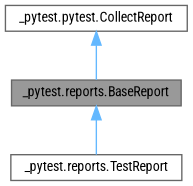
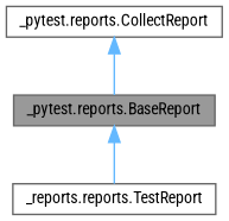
  digraph {
    fontname="Roboto Condensed"
    node [color=gray40 fillcolor=white fontname="Roboto Condensed" fontsize=10 shape=box style=filled]
    edge [color=steelblue1 dir=back fontname="Roboto Condensed" fontsize=10 labelfontname=Helvetica labelfontsize=10 style=solid]
    n1 [fillcolor=grey60 fontcolor=black height=0.2 label="_pytest.reports.BaseReport" width=0.4]
-   n2 [height=0.2 label="_pytest.reports.TestReport" width=0.4]
-   n3 [height=0.2 label="_pytest.pytest.CollectReport" width=0.4]
+   n2 [height=0.2 label="_reports.reports.TestReport" width=0.4]
+   n3 [height=0.2 label="_pytest.reports.CollectReport" width=0.4]
    n1 -> n2
    n3 -> n1
  }
